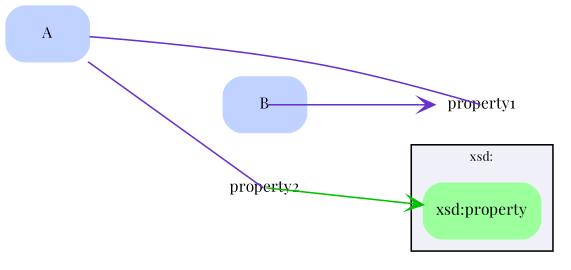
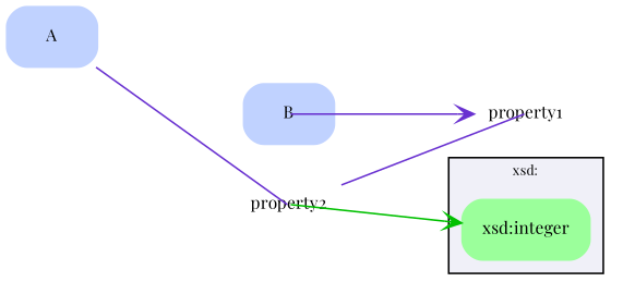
  digraph {
    concentrate=true
    fontname="Playfair Display"
    rankdir=LR
    ranksep="1.0 equally"
    node [color="#c0d2ff" fontname="Playfair Display" fontsize=10.0 shape=box style="rounded,filled"]
    edge [arrowhead=none color="#6830d0" fontname="Playfair Display" fontsize=10.0 weight=5]
    n1 [label=A]
    n2 [color="#6830d0" label=property1 shape=none style=""]
    n3 [color="#00c000" label=property2 shape=none style=""]
    n4 [label=B]
-   n5 [color="#9bff9b" label="xsd:property"]
+   n5 [color="#9bff9b" label="xsd:integer"]
    subgraph sub_1 {
      bgcolor="#f0f0f8"
      fontsize=8.0
      label=test3
      n1
      n2
      n3
      n4
      n5
    }
    subgraph cluster_2 {
      bgcolor="#f0f0f8"
      fontsize=8.0
      label="xsd:"
      n5
    }
-   n1 -> n2 [headclip=false]
+   n3 -> n2 [headclip=false]
    n1 -> n3 [headclip=false weight=0]
    n3 -> n5 [arrowhead=vee arrowtail=none color="#00c000" tailclip=false weight=0]
    n4 -> n2 [arrowhead=vee arrowtail=none tailclip=false]
  }
